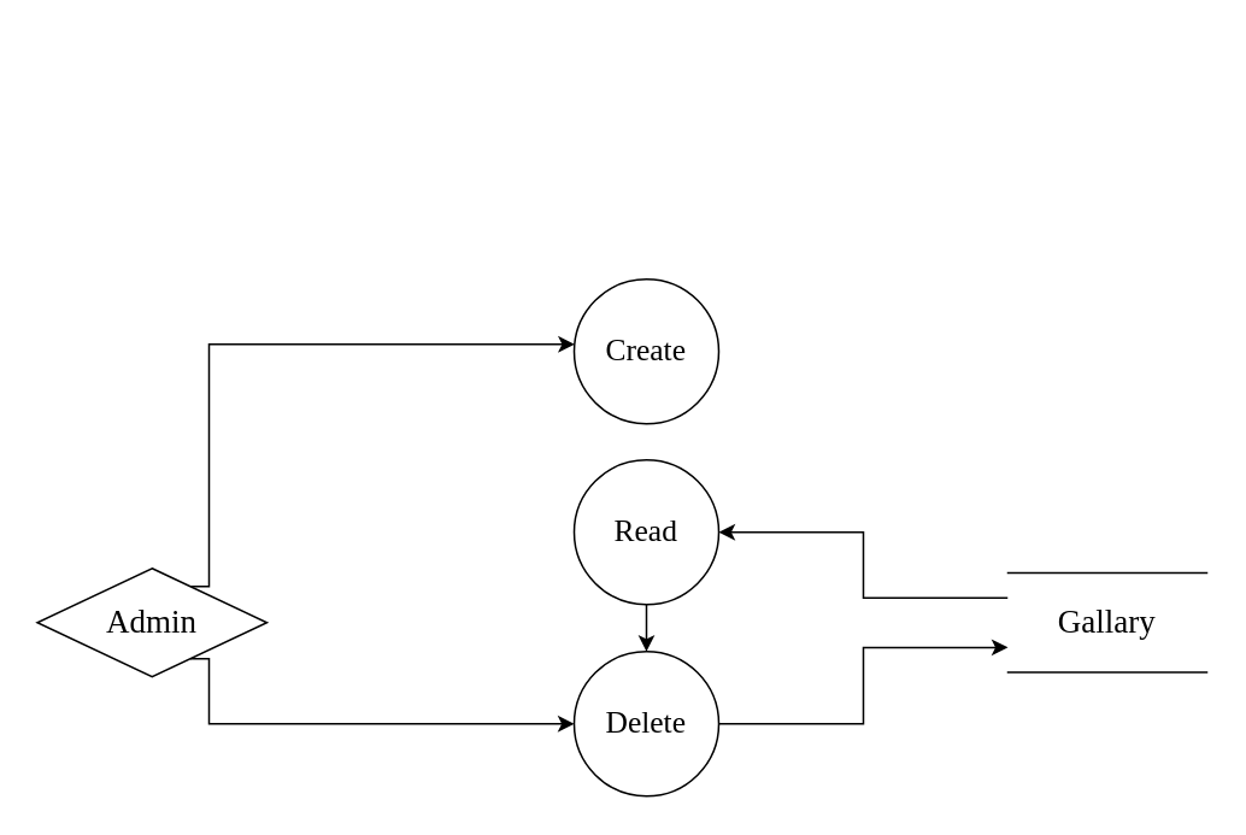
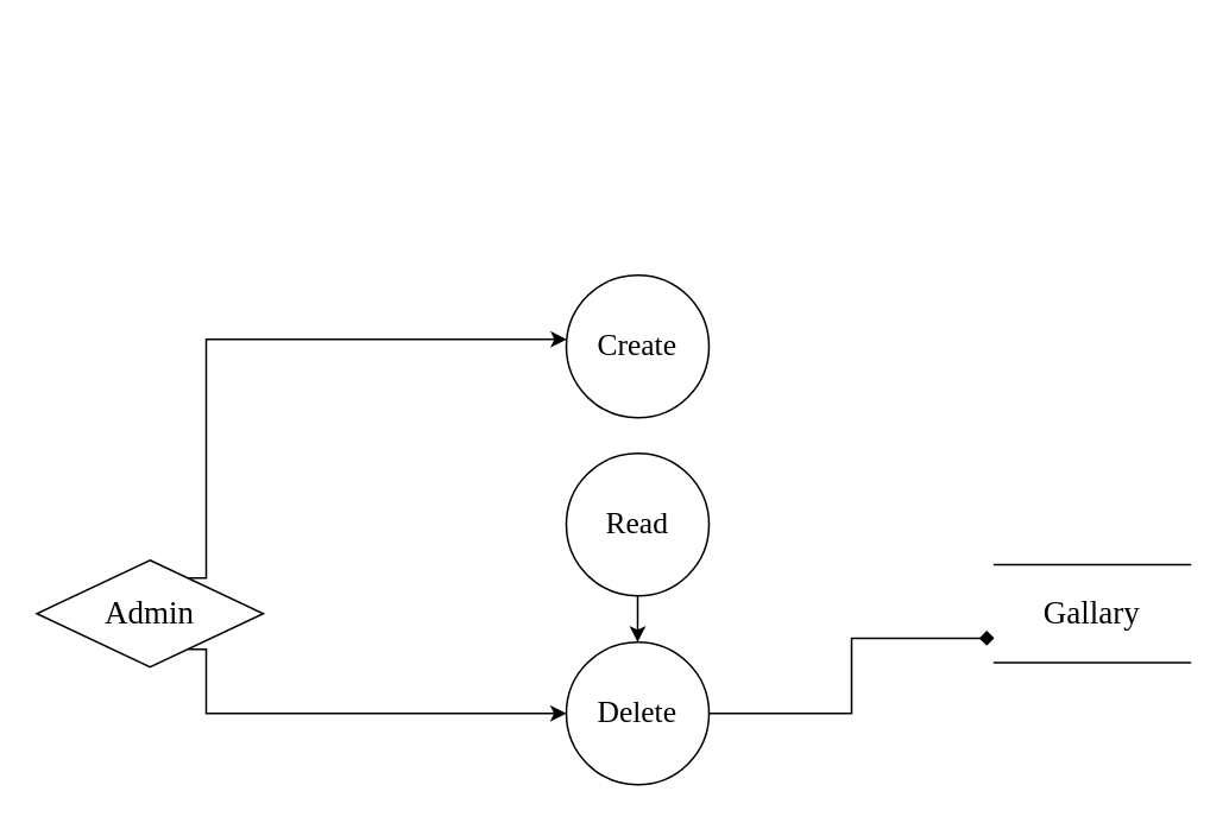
  <mxCell id="0" />
  <mxCell id="1" parent="0" />
  <mxCell id="2" value="" style="edgeStyle=orthogonalEdgeStyle;rounded=0;orthogonalLoop=1;jettySize=auto;html=1;fontFamily=Times New Roman;fontSize=16;entryX=0.25;entryY=1;entryDx=0;entryDy=0;exitX=1;exitY=0;exitDx=0;exitDy=0;" parent="1" edge="1"><mxGeometry relative="1" as="geometry"><mxPoint x="567" y="20" as="targetPoint" /></mxGeometry></mxCell>
  <mxCell id="3" style="edgeStyle=orthogonalEdgeStyle;rounded=0;orthogonalLoop=1;jettySize=auto;html=1;exitX=0.75;exitY=1;exitDx=0;exitDy=0;entryX=1;entryY=1;entryDx=0;entryDy=0;fontFamily=Times New Roman;fontSize=16;" parent="1" edge="1"><mxGeometry relative="1" as="geometry"><Array as="points"><mxPoint x="627" y="167" /></Array><mxPoint x="627" y="20" as="sourcePoint" /></mxGeometry></mxCell>
  <mxCell id="4" style="edgeStyle=orthogonalEdgeStyle;rounded=0;orthogonalLoop=1;jettySize=auto;html=1;exitX=0.75;exitY=0;exitDx=0;exitDy=0;endArrow=classic;endFill=1;fontFamily=Times New Roman;" parent="1" source="6" target="11" edge="1"><mxGeometry relative="1" as="geometry"><Array as="points"><mxPoint x="115" y="190" /></Array></mxGeometry></mxCell>
  <mxCell id="5" style="edgeStyle=orthogonalEdgeStyle;rounded=0;orthogonalLoop=1;jettySize=auto;html=1;exitX=0.75;exitY=1;exitDx=0;exitDy=0;endArrow=classic;endFill=1;fontFamily=Times New Roman;" parent="1" source="6" target="13" edge="1"><mxGeometry relative="1" as="geometry"><Array as="points"><mxPoint x="115" y="400" /></Array></mxGeometry></mxCell>
  <mxCell id="6" value="&lt;font style=&quot;font-size: 18px&quot;&gt;Admin&lt;/font&gt;" style="rhombus;whiteSpace=wrap;html=1;fontFamily=Times New Roman;" parent="1" vertex="1"><mxGeometry x="20" y="314" width="127" height="60" as="geometry" /></mxCell>
  <mxCell id="7" style="edgeStyle=orthogonalEdgeStyle;rounded=0;orthogonalLoop=1;jettySize=auto;html=1;fontFamily=Times New Roman;fontSize=14;endArrow=classic;endFill=1;elbow=vertical;" parent="1" source="8" target="13" edge="1"><mxGeometry relative="1" as="geometry" /></mxCell>
  <mxCell id="8" value="&lt;p&gt;&lt;span style=&quot;line-height: 1.1&quot;&gt;&lt;font style=&quot;font-size: 17px&quot;&gt;Read&lt;/font&gt;&lt;/span&gt;&lt;/p&gt;" style="ellipse;whiteSpace=wrap;html=1;aspect=fixed;shadow=0;sketch=0;rotation=0;fontFamily=Times New Roman;" parent="1" vertex="1"><mxGeometry x="317" y="254" width="80" height="80" as="geometry" /></mxCell>
- <mxCell id="9" style="edgeStyle=orthogonalEdgeStyle;rounded=0;orthogonalLoop=1;jettySize=auto;html=1;exitX=0;exitY=0.25;exitDx=0;exitDy=0;endArrow=classic;endFill=1;fontFamily=Times New Roman;" parent="1" source="10" target="8" edge="1"><mxGeometry relative="1" as="geometry" /></mxCell>
  <mxCell id="10" value="&lt;span style=&quot;font-size: 18px&quot;&gt;Gallary&lt;/span&gt;" style="shape=partialRectangle;whiteSpace=wrap;html=1;left=0;right=0;fillColor=default;rounded=0;shadow=0;glass=0;sketch=0;fontFamily=Times New Roman;fontSize=16;gradientColor=none;" parent="1" vertex="1"><mxGeometry x="557" y="316.5" width="110" height="55" as="geometry" /></mxCell>
  <mxCell id="11" value="&lt;p&gt;&lt;span style=&quot;line-height: 1.1&quot;&gt;&lt;font style=&quot;font-size: 17px&quot;&gt;Create&lt;/font&gt;&lt;/span&gt;&lt;/p&gt;" style="ellipse;whiteSpace=wrap;html=1;aspect=fixed;shadow=0;sketch=0;rotation=0;fontFamily=Times New Roman;" parent="1" vertex="1"><mxGeometry x="317" y="154" width="80" height="80" as="geometry" /></mxCell>
- <mxCell id="12" style="edgeStyle=orthogonalEdgeStyle;rounded=0;orthogonalLoop=1;jettySize=auto;html=1;endArrow=classic;endFill=1;fontFamily=Times New Roman;entryX=0;entryY=0.75;entryDx=0;entryDy=0;" parent="1" source="13" target="10" edge="1"><mxGeometry relative="1" as="geometry" /></mxCell>
+ <mxCell id="12" style="edgeStyle=orthogonalEdgeStyle;rounded=0;orthogonalLoop=1;jettySize=auto;html=1;endArrow=diamond;endFill=1;fontFamily=Times New Roman;entryX=0;entryY=0.75;entryDx=0;entryDy=0;" parent="1" source="13" target="10" edge="1"><mxGeometry relative="1" as="geometry" /></mxCell>
  <mxCell id="13" value="&lt;p&gt;&lt;span style=&quot;line-height: 1.1&quot;&gt;&lt;font style=&quot;font-size: 17px&quot;&gt;Delete&lt;/font&gt;&lt;/span&gt;&lt;/p&gt;" style="ellipse;whiteSpace=wrap;html=1;aspect=fixed;shadow=0;sketch=0;rotation=0;fontFamily=Times New Roman;" parent="1" vertex="1"><mxGeometry x="317" y="360" width="80" height="80" as="geometry" /></mxCell>
